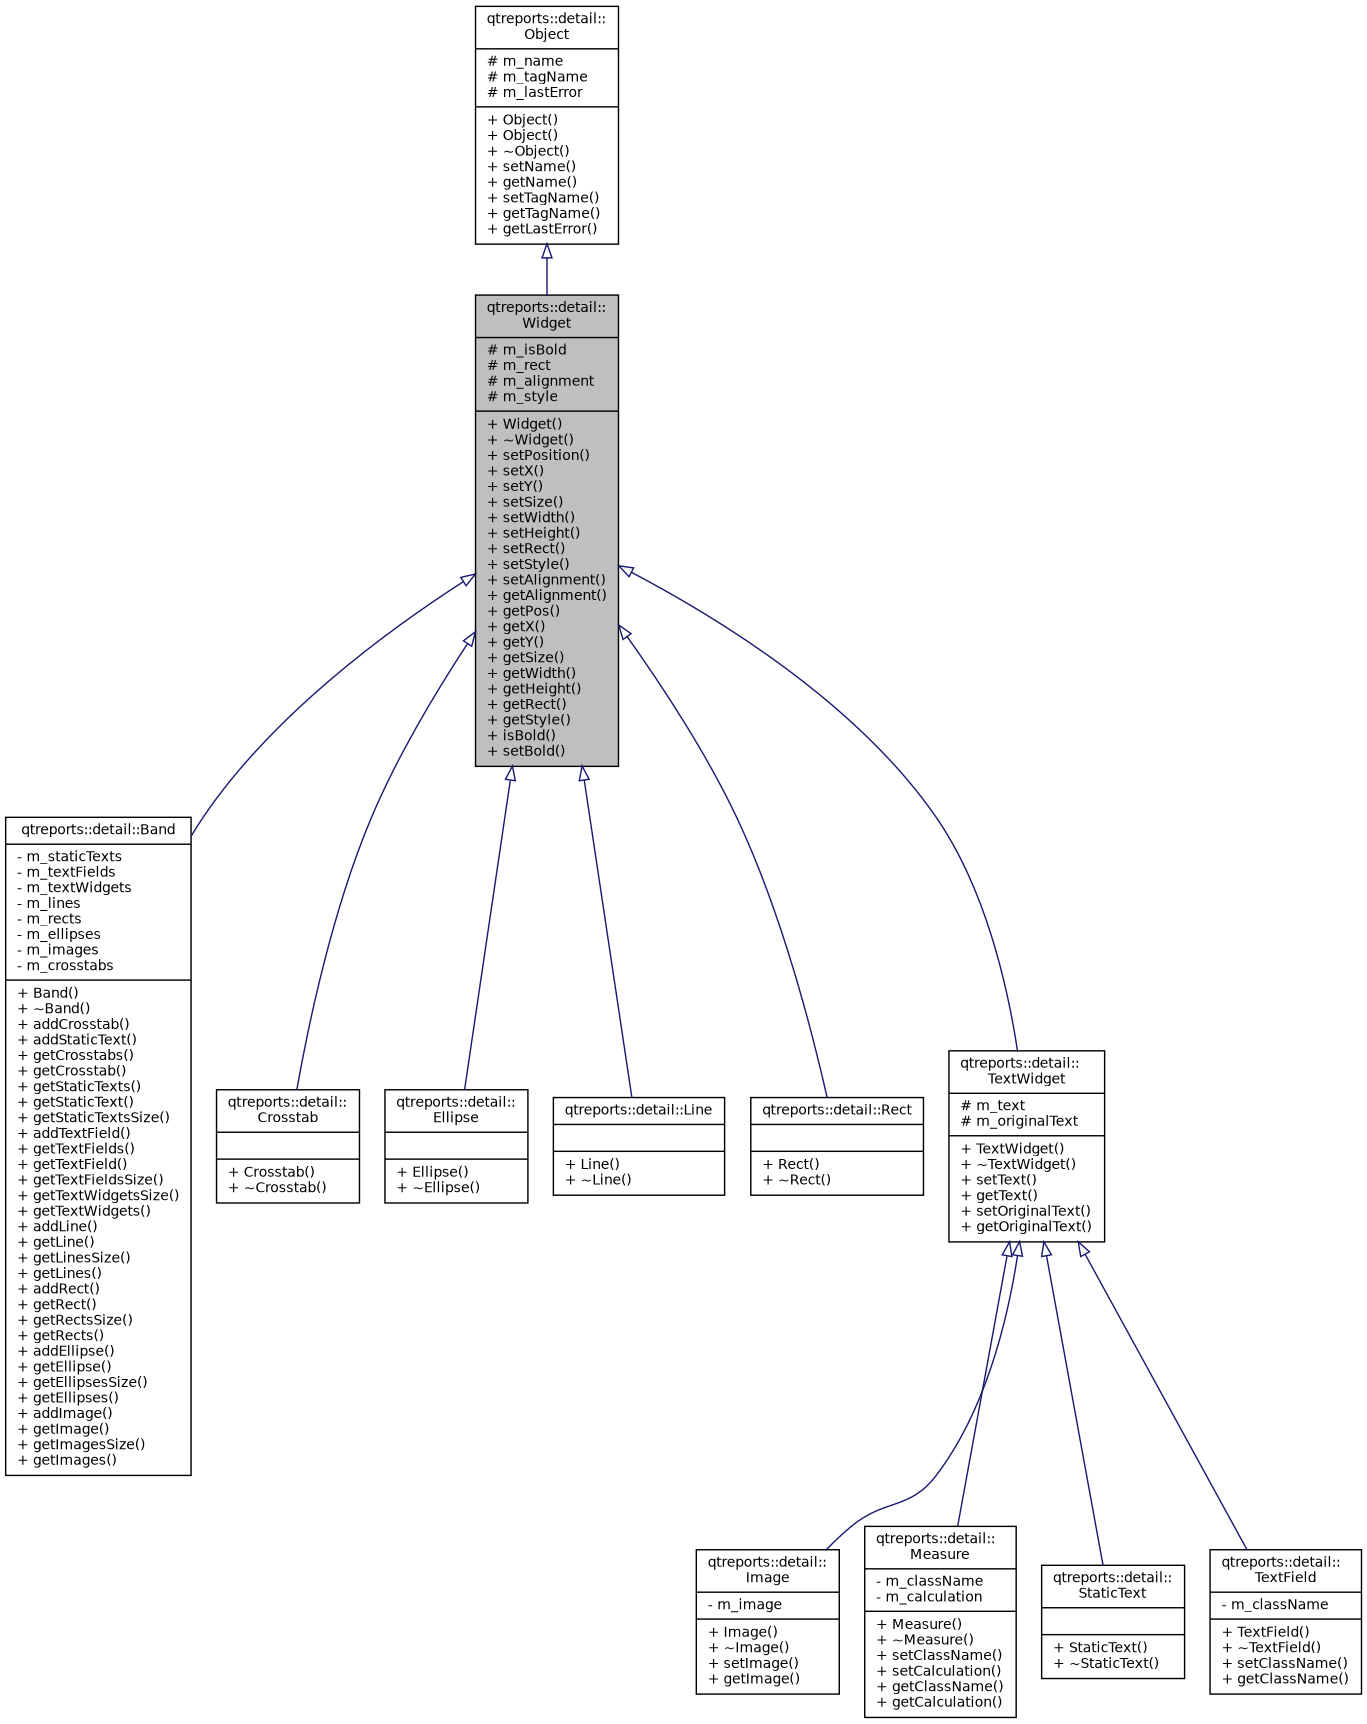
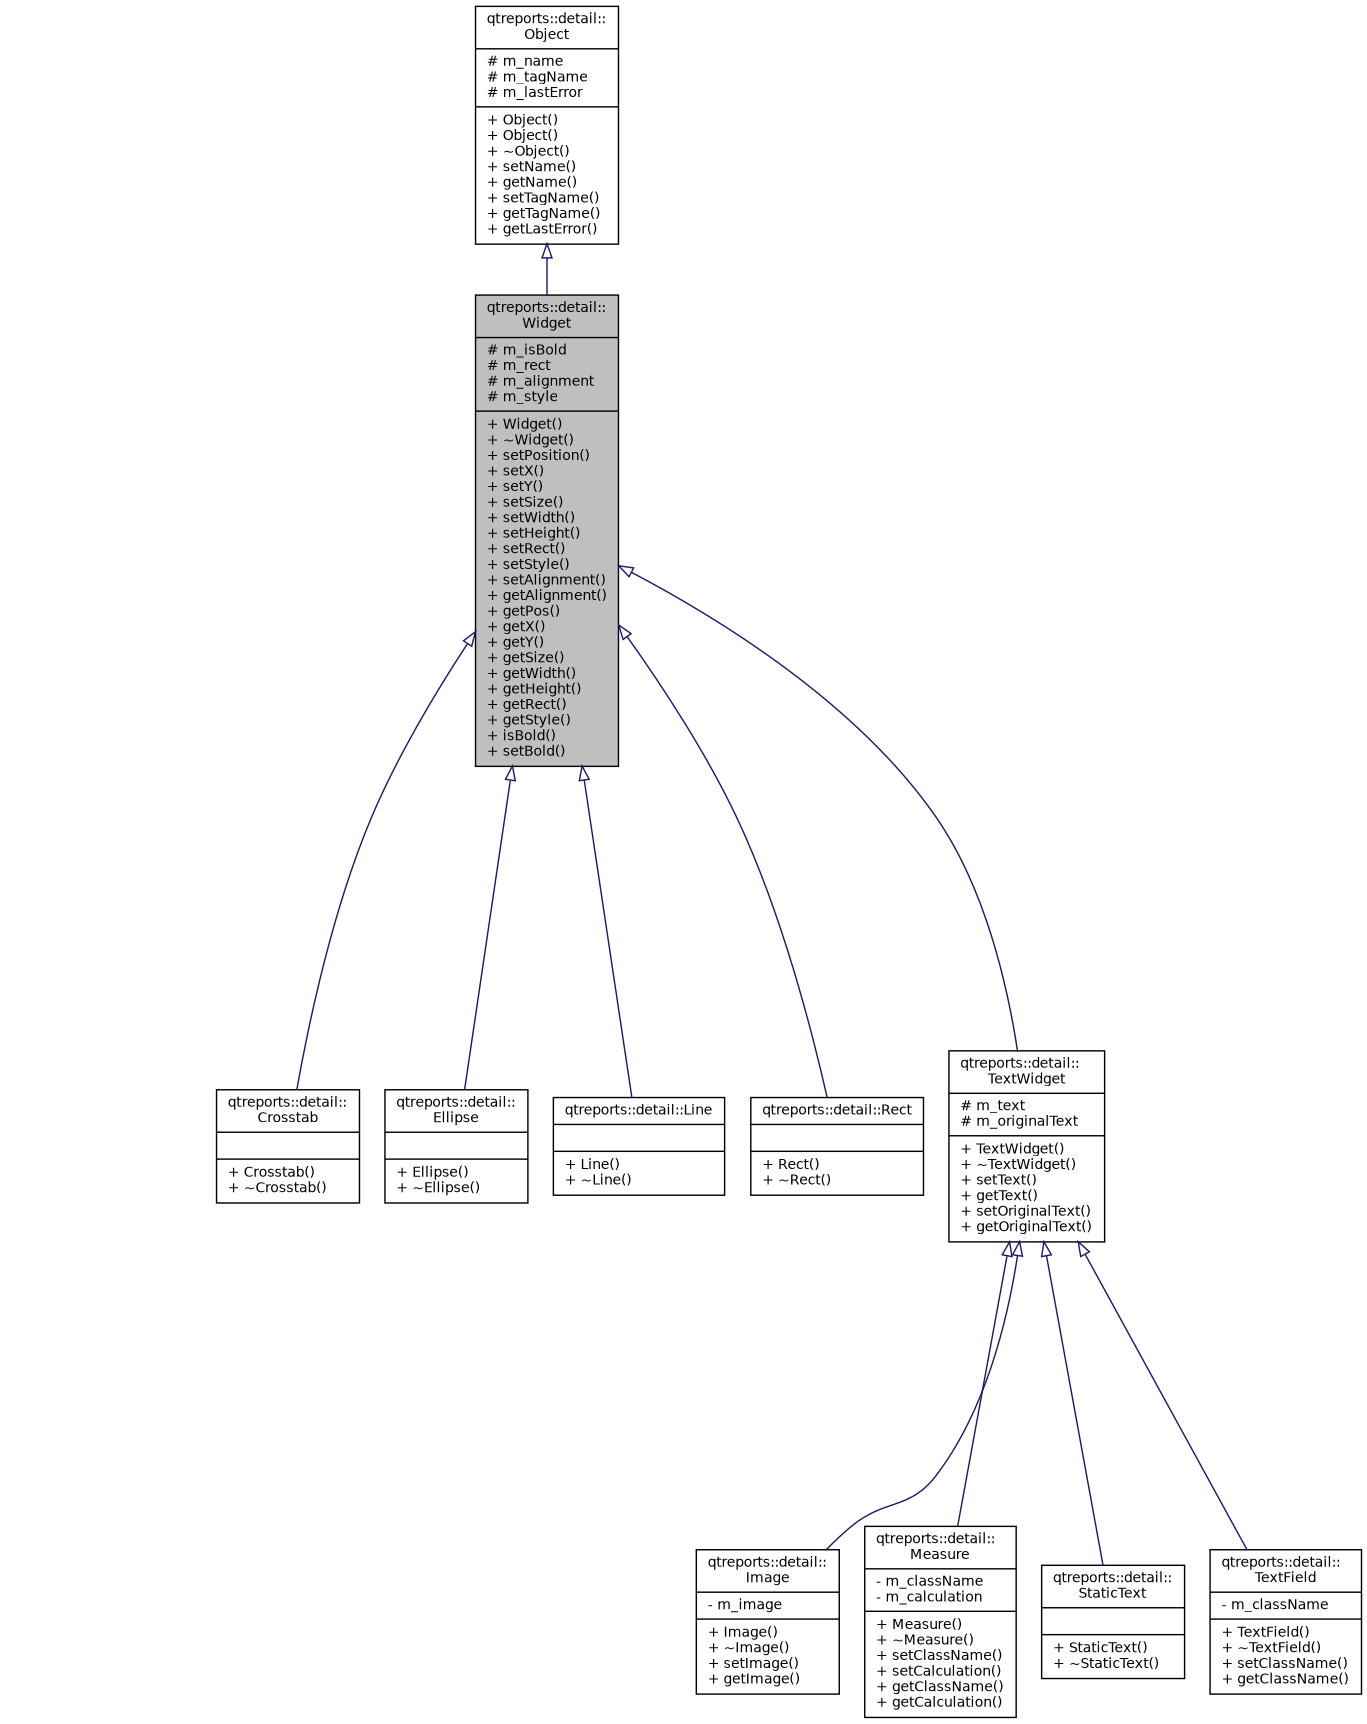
  digraph {
    node [color=black fontname=Helvetica fontsize=10 shape=record]
    edge [arrowtail=onormal color=midnightblue dir=back fontname=Helvetica fontsize=10 labelfontname=Helvetica labelfontsize=10 style=solid]
    n1 [fillcolor=grey75 fontcolor=black height=0.2 label="{qtreports::detail::\lWidget\n|# m_isBold\l# m_rect\l# m_alignment\l# m_style\l|+ Widget()\l+ ~Widget()\l+ setPosition()\l+ setX()\l+ setY()\l+ setSize()\l+ setWidth()\l+ setHeight()\l+ setRect()\l+ setStyle()\l+ setAlignment()\l+ getAlignment()\l+ getPos()\l+ getX()\l+ getY()\l+ getSize()\l+ getWidth()\l+ getHeight()\l+ getRect()\l+ getStyle()\l+ isBold()\l+ setBold()\l}" style=filled width=0.4]
-   n2 [height=0.2 label="{qtreports::detail::Band\n|- m_staticTexts\l- m_textFields\l- m_textWidgets\l- m_lines\l- m_rects\l- m_ellipses\l- m_images\l- m_crosstabs\l|+ Band()\l+ ~Band()\l+ addCrosstab()\l+ addStaticText()\l+ getCrosstabs()\l+ getCrosstab()\l+ getStaticTexts()\l+ getStaticText()\l+ getStaticTextsSize()\l+ addTextField()\l+ getTextFields()\l+ getTextField()\l+ getTextFieldsSize()\l+ getTextWidgetsSize()\l+ getTextWidgets()\l+ addLine()\l+ getLine()\l+ getLinesSize()\l+ getLines()\l+ addRect()\l+ getRect()\l+ getRectsSize()\l+ getRects()\l+ addEllipse()\l+ getEllipse()\l+ getEllipsesSize()\l+ getEllipses()\l+ addImage()\l+ getImage()\l+ getImagesSize()\l+ getImages()\l}" width=0.4]
    n3 [height=0.2 label="{qtreports::detail::\lCrosstab\n||+ Crosstab()\l+ ~Crosstab()\l}" width=0.4]
    n4 [height=0.2 label="{qtreports::detail::\lEllipse\n||+ Ellipse()\l+ ~Ellipse()\l}" width=0.4]
    n5 [height=0.2 label="{qtreports::detail::Line\n||+ Line()\l+ ~Line()\l}" width=0.4]
    n6 [height=0.2 label="{qtreports::detail::Rect\n||+ Rect()\l+ ~Rect()\l}" width=0.4]
    n7 [height=0.2 label="{qtreports::detail::\lTextWidget\n|# m_text\l# m_originalText\l|+ TextWidget()\l+ ~TextWidget()\l+ setText()\l+ getText()\l+ setOriginalText()\l+ getOriginalText()\l}" width=0.4]
    n8 [height=0.2 label="{qtreports::detail::\lObject\n|# m_name\l# m_tagName\l# m_lastError\l|+ Object()\l+ Object()\l+ ~Object()\l+ setName()\l+ getName()\l+ setTagName()\l+ getTagName()\l+ getLastError()\l}" width=0.4]
    n9 [height=0.2 label="{qtreports::detail::\lImage\n|- m_image\l|+ Image()\l+ ~Image()\l+ setImage()\l+ getImage()\l}" width=0.4]
    n10 [height=0.2 label="{qtreports::detail::\lMeasure\n|- m_className\l- m_calculation\l|+ Measure()\l+ ~Measure()\l+ setClassName()\l+ setCalculation()\l+ getClassName()\l+ getCalculation()\l}" width=0.4]
    n11 [height=0.2 label="{qtreports::detail::\lStaticText\n||+ StaticText()\l+ ~StaticText()\l}" width=0.4]
    n12 [height=0.2 label="{qtreports::detail::\lTextField\n|- m_className\l|+ TextField()\l+ ~TextField()\l+ setClassName()\l+ getClassName()\l}" width=0.4]
-   n1 -> n2
    n1 -> n3
    n1 -> n4
    n1 -> n5
    n1 -> n6
    n1 -> n7
    n7 -> n9
    n7 -> n10
    n7 -> n11
    n7 -> n12
    n8 -> n1
  }
